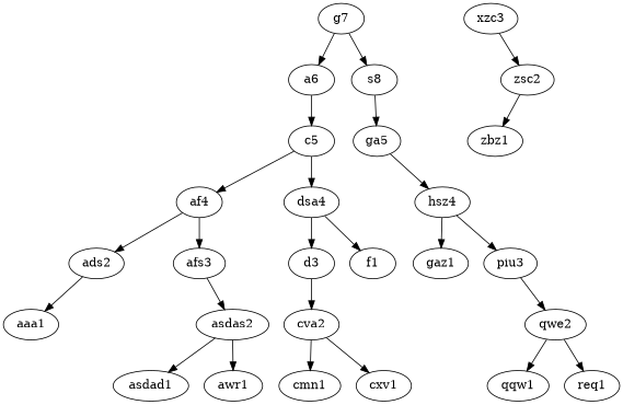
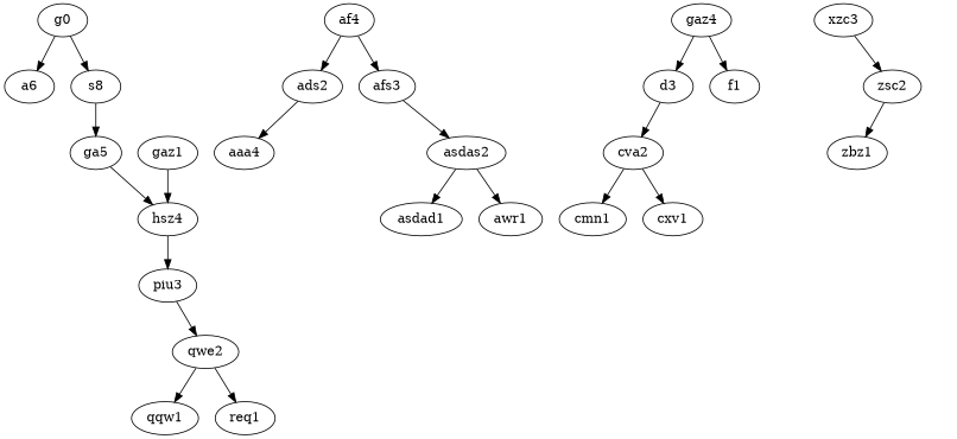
  digraph {
-   g7
+   g7 [label=g0]
    a6
    n3 [label=s8]
    n4 [label=0 style=invis]
-   c5
    ga5
    af4
-   dsa4
+   dsa4 [label=gaz4]
    ads2
    afs3
    d3
    f1
-   aaa1
+   aaa1 [label=aaa4]
    n14 [label=1 style=invis]
    n15 [label=2 style=invis]
    asdas2
    asdad1
    awr1
    cva2
    n20 [label=3 style=invis]
    cmn1
    cxv1
    n23 [label=4 style=invis]
    hsz4
    gaz1
    piu3
    n27 [label=5 style=invis]
    qwe2
    qqw1
    req1
    n31 [label=6 style=invis]
    n32 [label=7 style=invis]
    xzc3
    zsc2
    zbz1
    n36 [label=8 style=invis]
    g7 -> a6
    g7 -> n3
    a6 -> n4 [style=invis]
-   a6 -> c5
    n3 -> ga5
-   c5 -> af4
-   c5 -> dsa4
    ga5 -> n23 [style=invis]
    ga5 -> hsz4
    af4 -> ads2
    af4 -> afs3
    dsa4 -> d3
    dsa4 -> f1
    ads2 -> aaa1
    ads2 -> n14 [style=invis]
    afs3 -> n15 [style=invis]
    afs3 -> asdas2
    d3 -> cva2
    d3 -> n20 [style=invis]
    asdas2 -> asdad1
    asdas2 -> awr1
    cva2 -> cmn1
    cva2 -> cxv1
-   hsz4 -> gaz1
+   gaz1 -> hsz4
    hsz4 -> piu3
    piu3 -> n27 [style=invis]
    piu3 -> qwe2
    qwe2 -> qqw1
    qwe2 -> req1
    xzc3 -> n32 [style=invis]
    xzc3 -> zsc2
    zsc2 -> zbz1
    zsc2 -> n36 [style=invis]
  }
